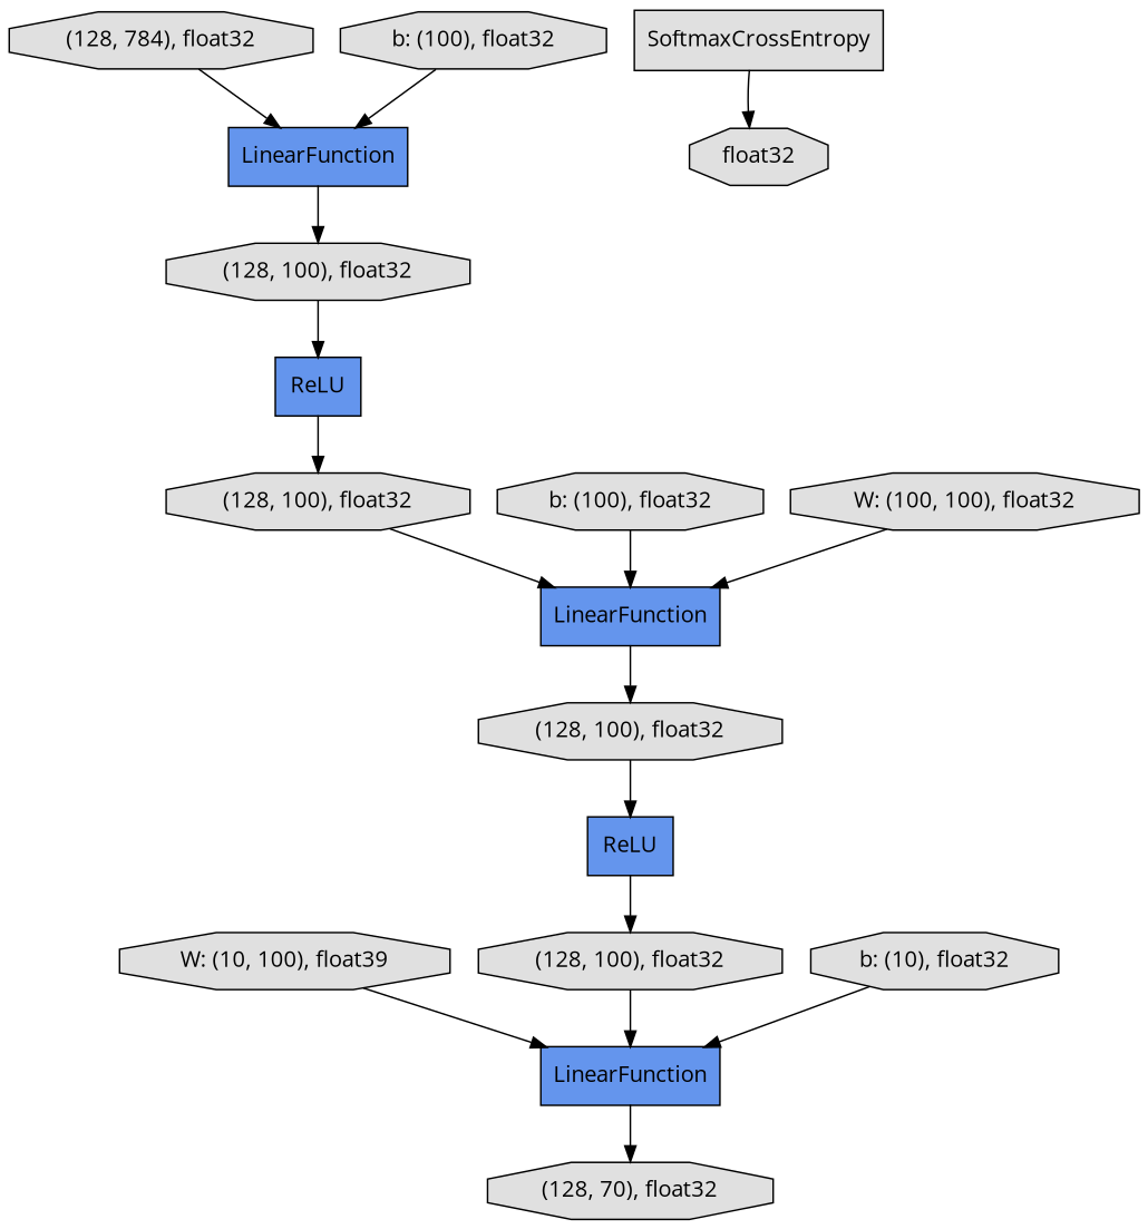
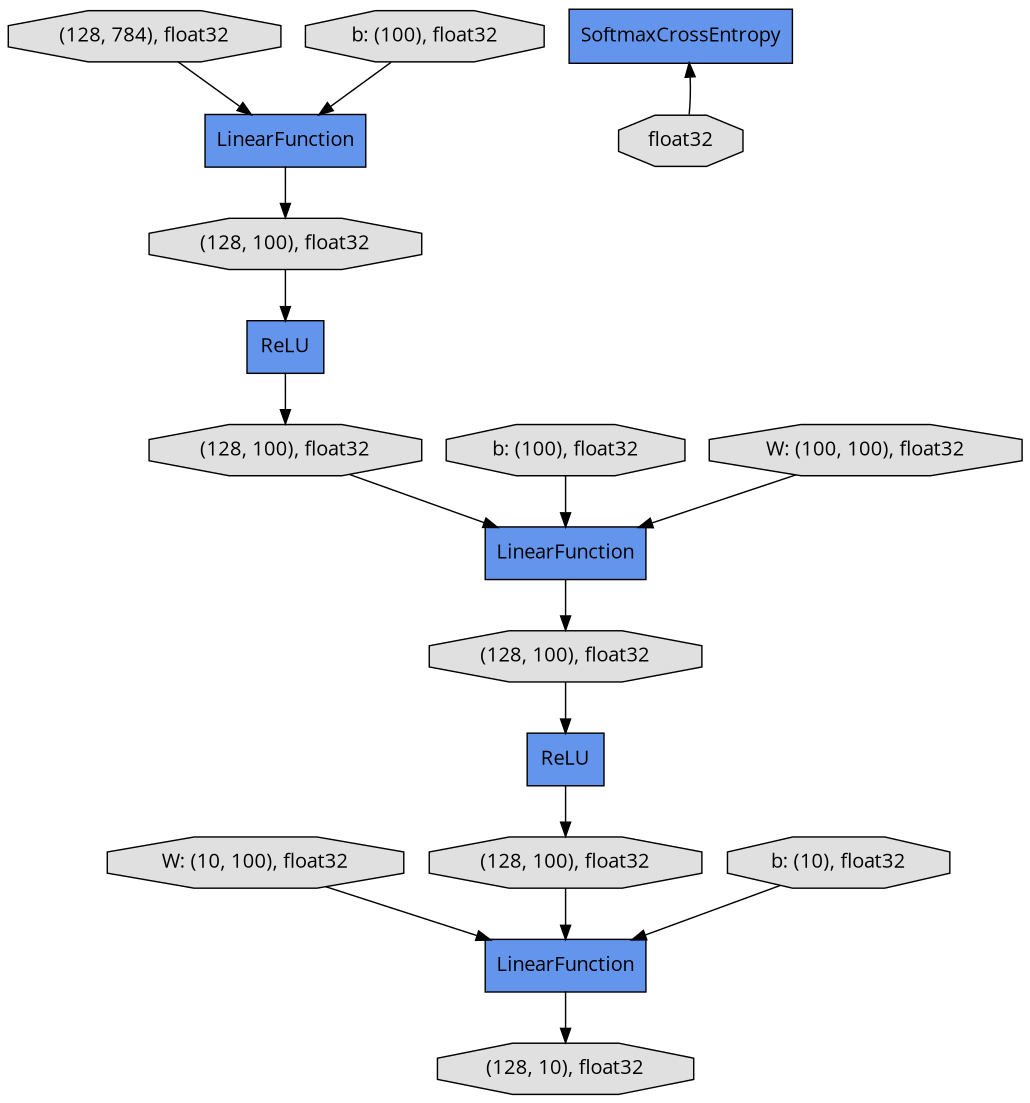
  digraph {
    fontname="Open Sans"
    rankdir=TB
    node [fillcolor="#E0E0E0" fontname="Open Sans" shape=octagon style=filled]
    edge [fontname="Open Sans"]
-   n1 [label="W: (10, 100), float39"]
+   n1 [label="W: (10, 100), float32"]
    n2 [fillcolor="#6495ED" label=LinearFunction shape=record]
-   n3 [label="(128, 70), float32"]
+   n3 [label="(128, 10), float32"]
    n4 [label="(128, 100), float32"]
    n5 [fillcolor="#6495ED" label=ReLU shape=record]
    n6 [label="(128, 100), float32"]
    n7 [fillcolor="#6495ED" label=LinearFunction shape=record]
    n8 [label="(128, 100), float32"]
    n9 [fillcolor="#6495ED" label=ReLU shape=record]
    n10 [label="(128, 100), float32"]
    n11 [fillcolor="#6495ED" label=LinearFunction shape=record]
    n12 [label="b: (10), float32"]
-   n13 [label=SoftmaxCrossEntropy shape=record]
+   n13 [fillcolor="#6495ED" label=SoftmaxCrossEntropy shape=record]
    n14 [label=float32]
    n15 [label="b: (100), float32"]
    n16 [label="W: (100, 100), float32"]
    n17 [label="(128, 784), float32"]
    n18 [label="b: (100), float32"]
    n1 -> n2
    n2 -> n3
    n4 -> n5
    n5 -> n6
    n6 -> n2
    n7 -> n8
    n8 -> n9
    n9 -> n10
    n10 -> n11
    n11 -> n4
    n12 -> n2
-   n13 -> n14
+   n14 -> n13
    n15 -> n11
    n16 -> n11
    n17 -> n7
    n18 -> n7
  }
